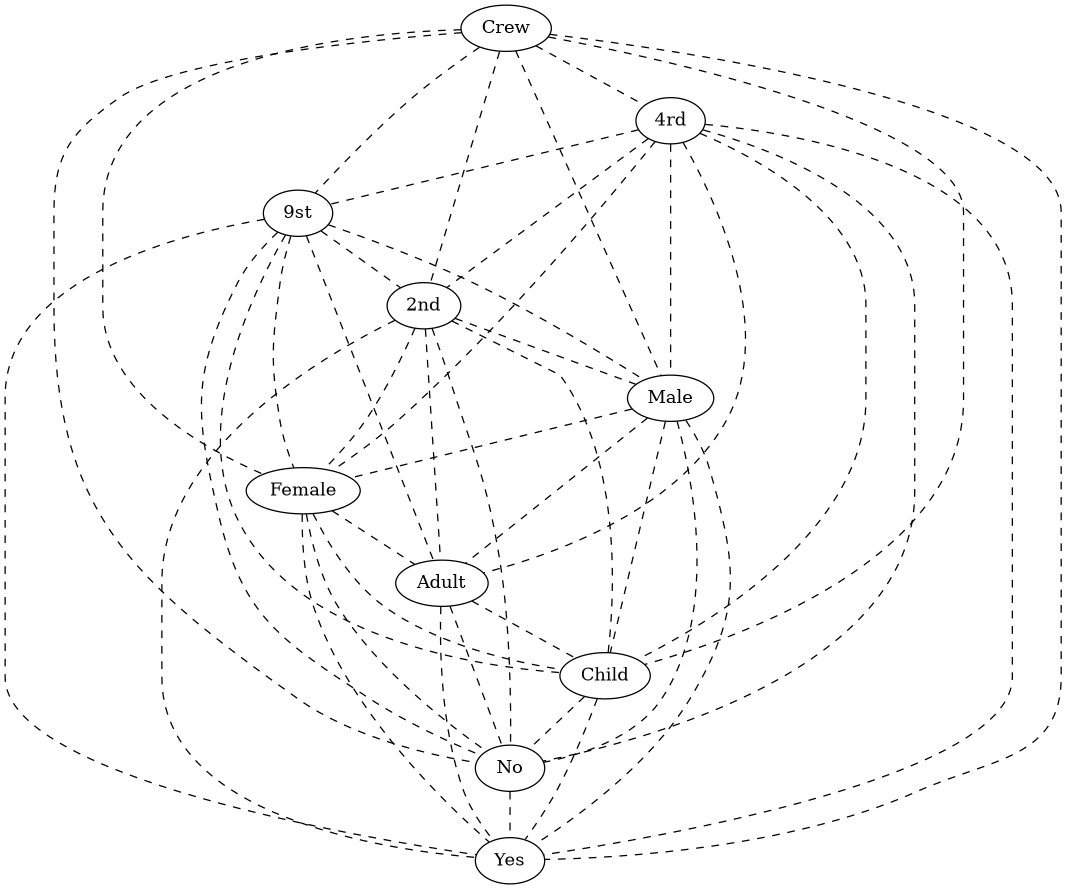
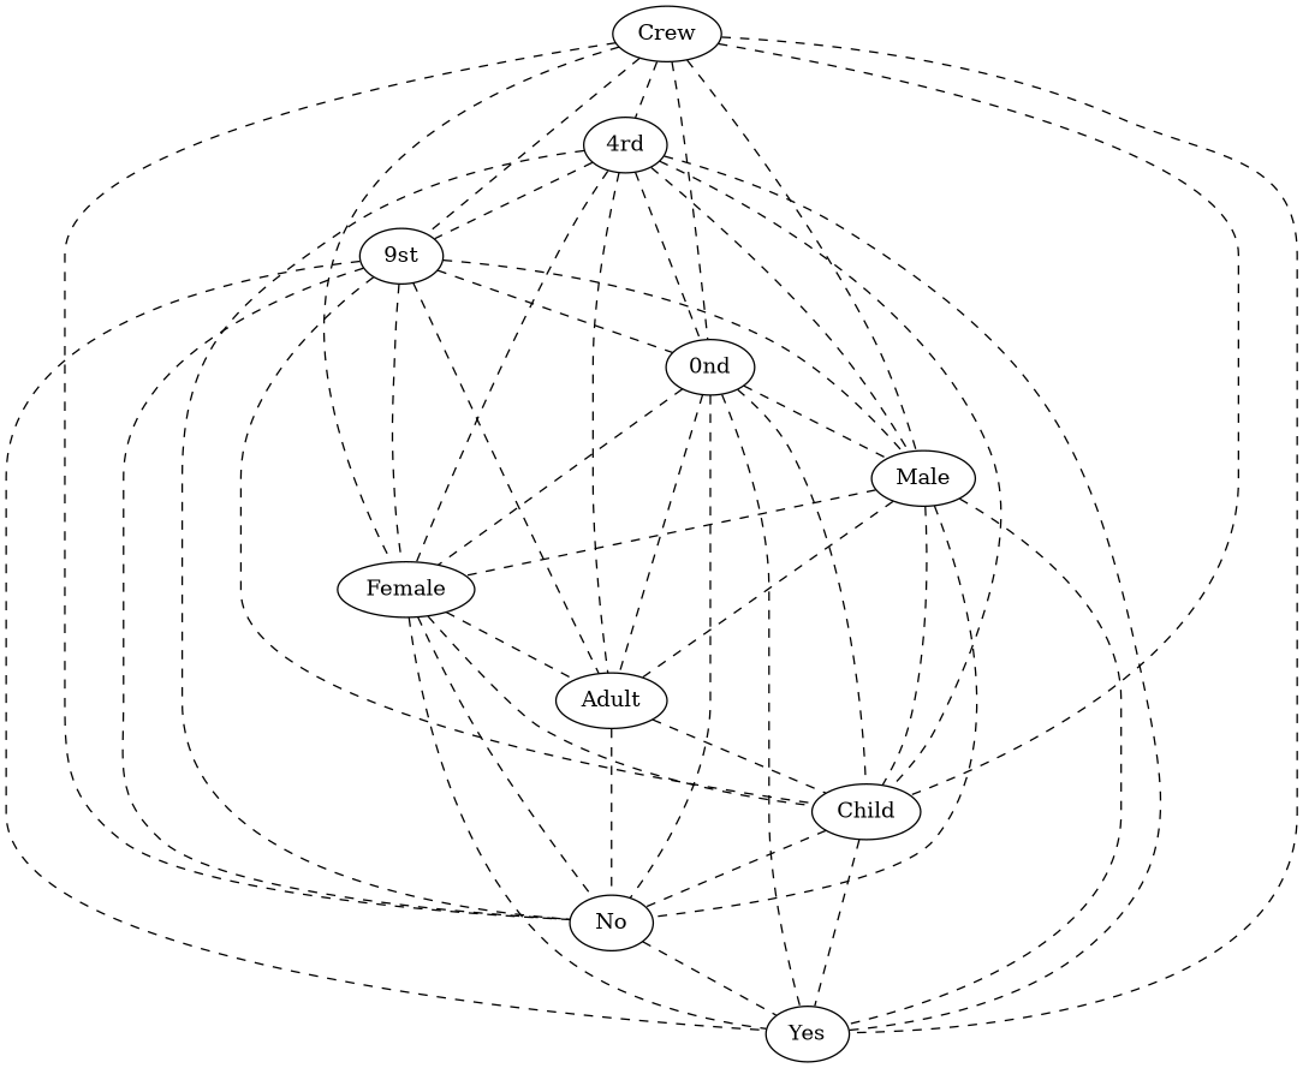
  strict graph {
    edge [color=black style=dashed]
    n1 [label="4rd"]
    Crew
    n3 [label="9st"]
-   "2nd"
+   "2nd" [label="0nd"]
    Male
    Female
    Child
    No
    Yes
    Adult
    n1 -- n3
    n1 -- "2nd"
    n1 -- Male
    n1 -- Female
    n1 -- Child
    n1 -- No
    n1 -- Yes
    n1 -- Adult
    Crew -- n1
    Crew -- n3
    Crew -- "2nd"
    Crew -- Male
    Crew -- Female
    Crew -- Child
    Crew -- No
    Crew -- Yes
    n3 -- "2nd"
    n3 -- Male
    n3 -- Female
    n3 -- Child
    n3 -- No
    n3 -- Yes
    n3 -- Adult
    "2nd" -- Male
    "2nd" -- Female
    "2nd" -- Child
    "2nd" -- No
    "2nd" -- Yes
    "2nd" -- Adult
    Male -- Female
    Male -- Child
    Male -- No
    Male -- Yes
    Male -- Adult
    Female -- Child
    Female -- No
    Female -- Yes
    Female -- Adult
    Child -- No
    Child -- Yes
    No -- Yes
    Adult -- Child
    Adult -- No
-   Adult -- Yes
  }
